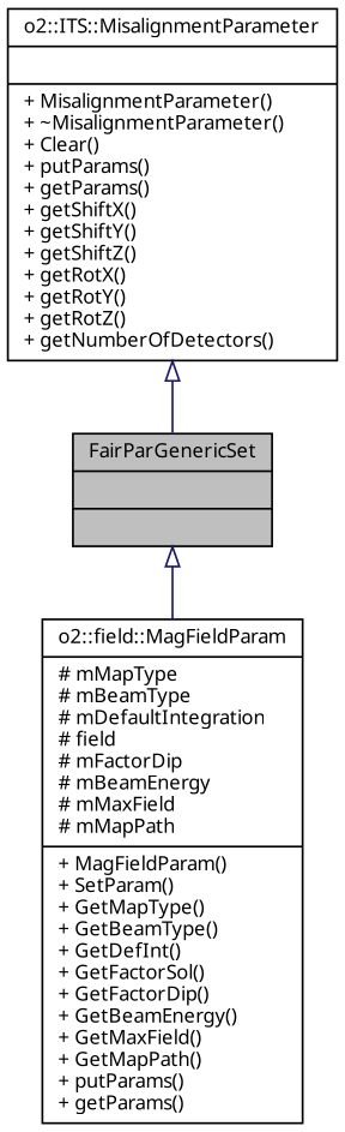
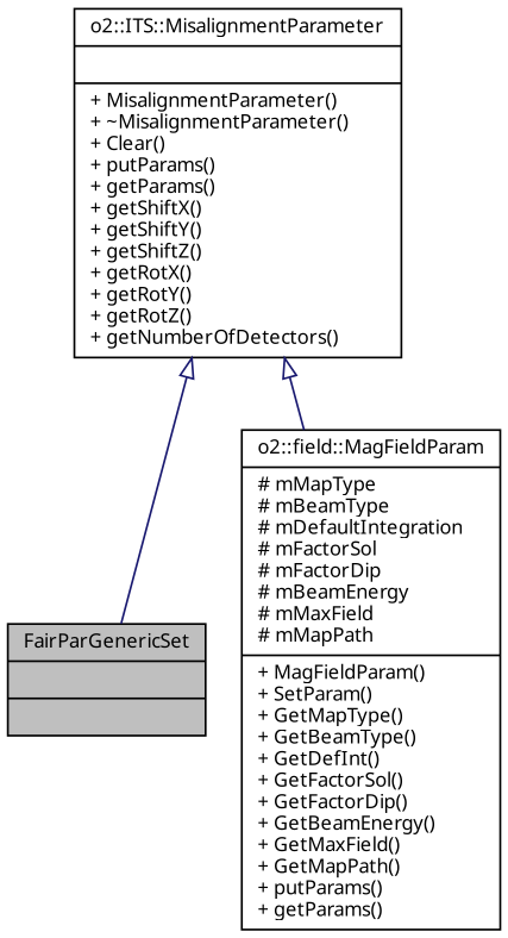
  digraph {
    fontname="Noto Sans"
    node [color=black fontname="Noto Sans" fontsize=10 shape=record]
    edge [arrowtail=onormal color=midnightblue dir=back fontname="Noto Sans" fontsize=10 labelfontname=Helvetica labelfontsize=10 style=solid]
    n1 [fillcolor=grey75 fontcolor=black height=0.2 label="{FairParGenericSet\n||}" style=filled width=0.4]
-   n2 [height=0.2 label="{o2::field::MagFieldParam\n|# mMapType\l# mBeamType\l# mDefaultIntegration\l# field\l# mFactorDip\l# mBeamEnergy\l# mMaxField\l# mMapPath\l|+ MagFieldParam()\l+ SetParam()\l+ GetMapType()\l+ GetBeamType()\l+ GetDefInt()\l+ GetFactorSol()\l+ GetFactorDip()\l+ GetBeamEnergy()\l+ GetMaxField()\l+ GetMapPath()\l+ putParams()\l+ getParams()\l}" width=0.4]
+   n2 [height=0.2 label="{o2::field::MagFieldParam\n|# mMapType\l# mBeamType\l# mDefaultIntegration\l# mFactorSol\l# mFactorDip\l# mBeamEnergy\l# mMaxField\l# mMapPath\l|+ MagFieldParam()\l+ SetParam()\l+ GetMapType()\l+ GetBeamType()\l+ GetDefInt()\l+ GetFactorSol()\l+ GetFactorDip()\l+ GetBeamEnergy()\l+ GetMaxField()\l+ GetMapPath()\l+ putParams()\l+ getParams()\l}" width=0.4]
    n3 [height=0.2 label="{o2::ITS::MisalignmentParameter\n||+ MisalignmentParameter()\l+ ~MisalignmentParameter()\l+ Clear()\l+ putParams()\l+ getParams()\l+ getShiftX()\l+ getShiftY()\l+ getShiftZ()\l+ getRotX()\l+ getRotY()\l+ getRotZ()\l+ getNumberOfDetectors()\l}" width=0.4]
-   n1 -> n2
+   n3 -> n2
    n3 -> n1
  }
